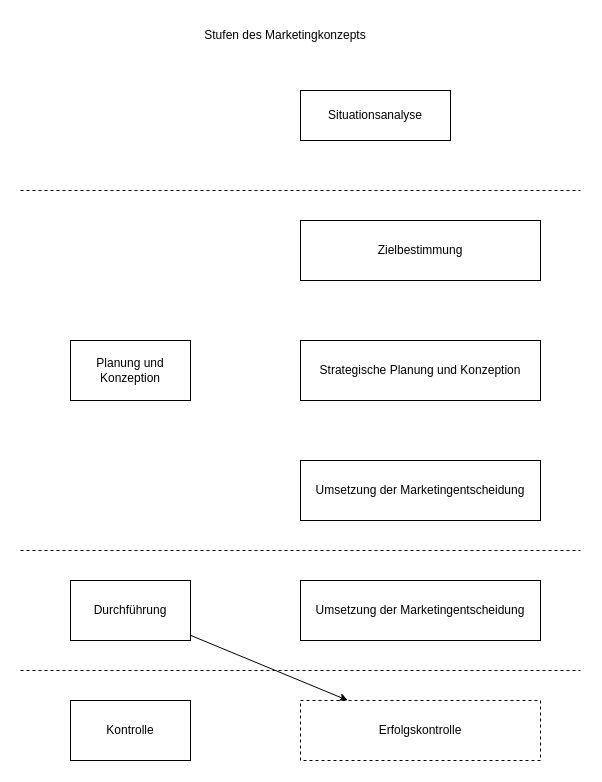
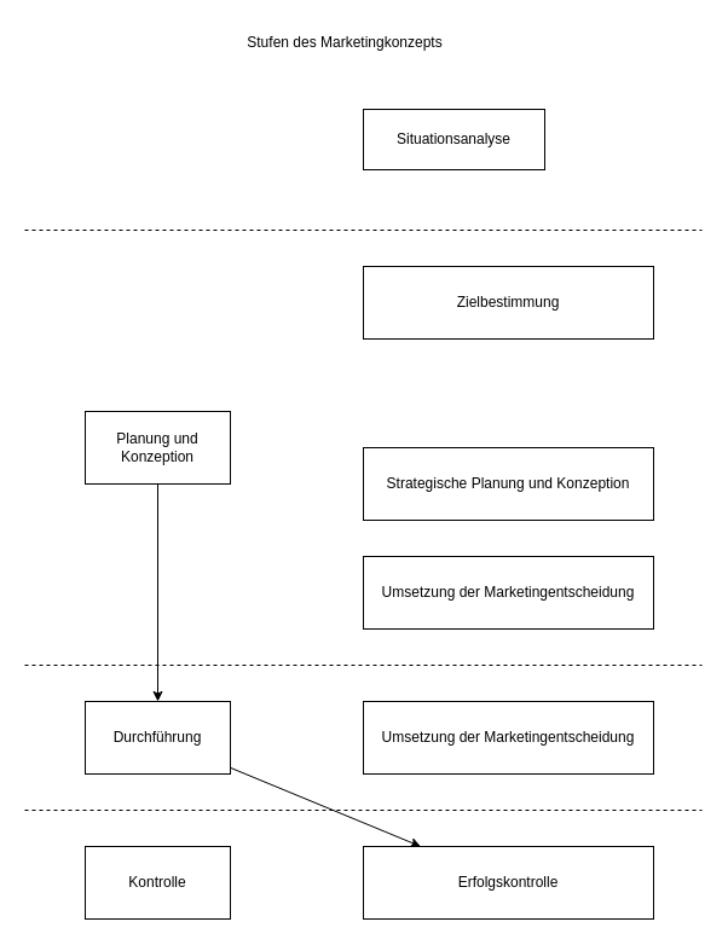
  <mxCell id="0" />
  <mxCell id="1" parent="0" />
+ <mxCell id="2" style="edgeStyle=none;html=1;entryX=0.5;entryY=0;entryDx=0;entryDy=0;" edge="1" parent="1" source="3" target="5"><mxGeometry relative="1" as="geometry" /></mxCell>
  <mxCell id="3" value="Planung und Konzeption" style="rounded=0;whiteSpace=wrap;html=1;" vertex="1" parent="1"><mxGeometry x="70" y="340" width="120" height="60" as="geometry" /></mxCell>
  <mxCell id="4" style="edgeStyle=none;html=1;" edge="1" parent="1" source="5" target="9"><mxGeometry relative="1" as="geometry" /></mxCell>
  <mxCell id="5" value="Durchführung" style="rounded=0;whiteSpace=wrap;html=1;" vertex="1" parent="1"><mxGeometry x="70" y="580" width="120" height="60" as="geometry" /></mxCell>
  <mxCell id="6" value="Kontrolle" style="rounded=0;whiteSpace=wrap;html=1;" vertex="1" parent="1"><mxGeometry x="70" y="700" width="120" height="60" as="geometry" /></mxCell>
  <mxCell id="7" value="" style="endArrow=none;dashed=1;html=1;" edge="1" parent="1"><mxGeometry width="50" height="50" relative="1" as="geometry"><mxPoint x="20" y="670" as="sourcePoint" /><mxPoint x="580" y="670" as="targetPoint" /></mxGeometry></mxCell>
  <mxCell id="8" value="" style="endArrow=none;dashed=1;html=1;" edge="1" parent="1"><mxGeometry width="50" height="50" relative="1" as="geometry"><mxPoint x="20" y="550" as="sourcePoint" /><mxPoint x="580" y="550" as="targetPoint" /></mxGeometry></mxCell>
- <mxCell id="9" value="Erfolgskontrolle" style="rounded=0;whiteSpace=wrap;html=1;dashed=1;" vertex="1" parent="1"><mxGeometry x="300" y="700" width="240" height="60" as="geometry" /></mxCell>
+ <mxCell id="9" value="Erfolgskontrolle" style="rounded=0;whiteSpace=wrap;html=1;" vertex="1" parent="1"><mxGeometry x="300" y="700" width="240" height="60" as="geometry" /></mxCell>
  <mxCell id="10" value="Umsetzung der Marketingentscheidung" style="rounded=0;whiteSpace=wrap;html=1;" vertex="1" parent="1"><mxGeometry x="300" y="580" width="240" height="60" as="geometry" /></mxCell>
  <mxCell id="11" value="Umsetzung der Marketingentscheidung" style="rounded=0;whiteSpace=wrap;html=1;" vertex="1" parent="1"><mxGeometry x="300" y="460" width="240" height="60" as="geometry" /></mxCell>
- <mxCell id="12" value="Strategische Planung und Konzeption" style="rounded=0;whiteSpace=wrap;html=1;" vertex="1" parent="1"><mxGeometry x="300" y="340" width="240" height="60" as="geometry" /></mxCell>
+ <mxCell id="12" value="Strategische Planung und Konzeption" style="rounded=0;whiteSpace=wrap;html=1;" vertex="1" parent="1"><mxGeometry x="300" y="370" width="240" height="60" as="geometry" /></mxCell>
  <mxCell id="13" value="Zielbestimmung" style="rounded=0;whiteSpace=wrap;html=1;" vertex="1" parent="1"><mxGeometry x="300" y="220" width="240" height="60" as="geometry" /></mxCell>
  <mxCell id="14" value="" style="endArrow=none;dashed=1;html=1;" edge="1" parent="1"><mxGeometry width="50" height="50" relative="1" as="geometry"><mxPoint x="20" y="190" as="sourcePoint" /><mxPoint x="580" y="190" as="targetPoint" /></mxGeometry></mxCell>
  <mxCell id="15" value="Situationsanalyse" style="rounded=0;whiteSpace=wrap;html=1;" vertex="1" parent="1"><mxGeometry x="300" y="90" width="150" height="50" as="geometry" /></mxCell>
  <mxCell id="16" value="Stufen des Marketingkonzepts" style="text;html=1;strokeColor=none;fillColor=none;align=center;verticalAlign=middle;whiteSpace=wrap;rounded=0;" vertex="1" parent="1"><mxGeometry x="140" y="20" width="290" height="30" as="geometry" /></mxCell>
